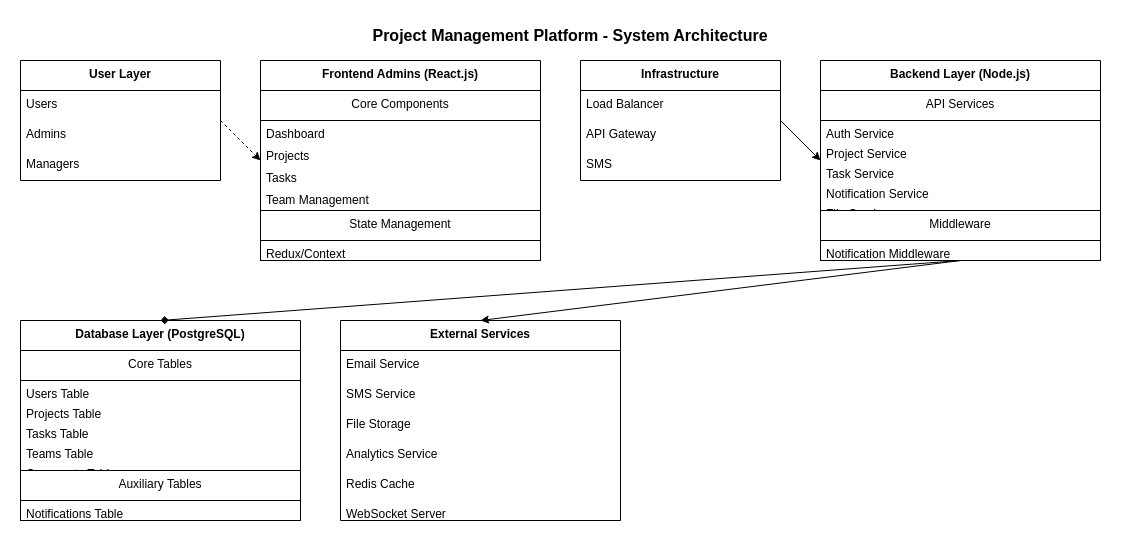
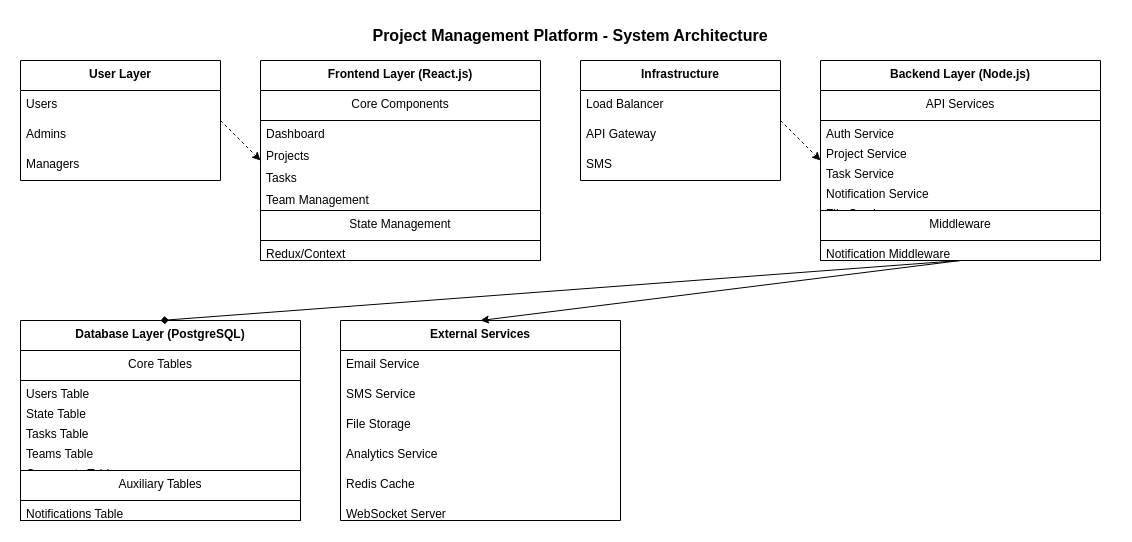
  <mxCell id="0" />
  <mxCell id="1" parent="0" />
  <mxCell id="2" value="User Layer" style="swimlane;fontStyle=1;align=center;verticalAlign=top;childLayout=stackLayout;horizontal=1;startSize=30;horizontalStack=0;resizeParent=1;resizeParentMax=0;resizeLast=0;collapsible=1;marginBottom=0;" vertex="1" parent="1"><mxGeometry x="20" y="60" width="200" height="120" as="geometry" /></mxCell>
  <mxCell id="3" value="Users" style="text;strokeColor=none;fillColor=none;align=left;verticalAlign=top;spacingLeft=4;spacingRight=4;overflow=hidden;rotatable=0;points=[[0,0.5],[1,0.5]];portConstraint=eastwest;" vertex="1" parent="2"><mxGeometry y="30" width="200" height="30" as="geometry" /></mxCell>
  <mxCell id="4" value="Admins" style="text;strokeColor=none;fillColor=none;align=left;verticalAlign=top;spacingLeft=4;spacingRight=4;overflow=hidden;rotatable=0;points=[[0,0.5],[1,0.5]];portConstraint=eastwest;" vertex="1" parent="2"><mxGeometry y="60" width="200" height="30" as="geometry" /></mxCell>
  <mxCell id="5" value="Managers" style="text;strokeColor=none;fillColor=none;align=left;verticalAlign=top;spacingLeft=4;spacingRight=4;overflow=hidden;rotatable=0;points=[[0,0.5],[1,0.5]];portConstraint=eastwest;" vertex="1" parent="2"><mxGeometry y="90" width="200" height="30" as="geometry" /></mxCell>
- <mxCell id="6" value="Frontend Admins (React.js)" style="swimlane;fontStyle=1;align=center;verticalAlign=top;childLayout=stackLayout;horizontal=1;startSize=30;horizontalStack=0;resizeParent=1;resizeParentMax=0;resizeLast=0;collapsible=1;marginBottom=0;" vertex="1" parent="1"><mxGeometry x="260" y="60" width="280" height="200" as="geometry" /></mxCell>
+ <mxCell id="6" value="Frontend Layer (React.js)" style="swimlane;fontStyle=1;align=center;verticalAlign=top;childLayout=stackLayout;horizontal=1;startSize=30;horizontalStack=0;resizeParent=1;resizeParentMax=0;resizeLast=0;collapsible=1;marginBottom=0;" vertex="1" parent="1"><mxGeometry x="260" y="60" width="280" height="200" as="geometry" /></mxCell>
  <mxCell id="7" value="Core Components" style="swimlane;fontStyle=0;align=center;verticalAlign=top;childLayout=stackLayout;horizontal=1;startSize=30;horizontalStack=0;resizeParent=1;resizeParentMax=0;resizeLast=0;collapsible=1;marginBottom=0;" vertex="1" parent="6"><mxGeometry y="30" width="280" height="120" as="geometry" /></mxCell>
  <mxCell id="8" value="Dashboard" style="text;strokeColor=none;fillColor=none;align=left;verticalAlign=top;spacingLeft=4;spacingRight=4;overflow=hidden;rotatable=0;points=[[0,0.5],[1,0.5]];portConstraint=eastwest;" vertex="1" parent="7"><mxGeometry y="30" width="280" height="22" as="geometry" /></mxCell>
  <mxCell id="9" value="Projects" style="text;strokeColor=none;fillColor=none;align=left;verticalAlign=top;spacingLeft=4;spacingRight=4;overflow=hidden;rotatable=0;points=[[0,0.5],[1,0.5]];portConstraint=eastwest;" vertex="1" parent="7"><mxGeometry y="52" width="280" height="22" as="geometry" /></mxCell>
  <mxCell id="10" value="Tasks" style="text;strokeColor=none;fillColor=none;align=left;verticalAlign=top;spacingLeft=4;spacingRight=4;overflow=hidden;rotatable=0;points=[[0,0.5],[1,0.5]];portConstraint=eastwest;" vertex="1" parent="7"><mxGeometry y="74" width="280" height="22" as="geometry" /></mxCell>
  <mxCell id="11" value="Team Management" style="text;strokeColor=none;fillColor=none;align=left;verticalAlign=top;spacingLeft=4;spacingRight=4;overflow=hidden;rotatable=0;points=[[0,0.5],[1,0.5]];portConstraint=eastwest;" vertex="1" parent="7"><mxGeometry y="96" width="280" height="24" as="geometry" /></mxCell>
  <mxCell id="12" value="State Management" style="swimlane;fontStyle=0;align=center;verticalAlign=top;childLayout=stackLayout;horizontal=1;startSize=30;horizontalStack=0;resizeParent=1;resizeParentMax=0;resizeLast=0;collapsible=1;marginBottom=0;" vertex="1" parent="6"><mxGeometry y="150" width="280" height="50" as="geometry" /></mxCell>
  <mxCell id="13" value="Redux/Context" style="text;strokeColor=none;fillColor=none;align=left;verticalAlign=top;spacingLeft=4;spacingRight=4;overflow=hidden;rotatable=0;points=[[0,0.5],[1,0.5]];portConstraint=eastwest;" vertex="1" parent="12"><mxGeometry y="30" width="280" height="20" as="geometry" /></mxCell>
  <mxCell id="14" value="Infrastructure" style="swimlane;fontStyle=1;align=center;verticalAlign=top;childLayout=stackLayout;horizontal=1;startSize=30;horizontalStack=0;resizeParent=1;resizeParentMax=0;resizeLast=0;collapsible=1;marginBottom=0;" vertex="1" parent="1"><mxGeometry x="580" y="60" width="200" height="120" as="geometry" /></mxCell>
  <mxCell id="15" value="Load Balancer" style="text;strokeColor=none;fillColor=none;align=left;verticalAlign=top;spacingLeft=4;spacingRight=4;overflow=hidden;rotatable=0;points=[[0,0.5],[1,0.5]];portConstraint=eastwest;" vertex="1" parent="14"><mxGeometry y="30" width="200" height="30" as="geometry" /></mxCell>
  <mxCell id="16" value="API Gateway" style="text;strokeColor=none;fillColor=none;align=left;verticalAlign=top;spacingLeft=4;spacingRight=4;overflow=hidden;rotatable=0;points=[[0,0.5],[1,0.5]];portConstraint=eastwest;" vertex="1" parent="14"><mxGeometry y="60" width="200" height="30" as="geometry" /></mxCell>
  <mxCell id="17" value="SMS" style="text;strokeColor=none;fillColor=none;align=left;verticalAlign=top;spacingLeft=4;spacingRight=4;overflow=hidden;rotatable=0;points=[[0,0.5],[1,0.5]];portConstraint=eastwest;" vertex="1" parent="14"><mxGeometry y="90" width="200" height="30" as="geometry" /></mxCell>
  <mxCell id="18" value="Backend Layer (Node.js)" style="swimlane;fontStyle=1;align=center;verticalAlign=top;childLayout=stackLayout;horizontal=1;startSize=30;horizontalStack=0;resizeParent=1;resizeParentMax=0;resizeLast=0;collapsible=1;marginBottom=0;" vertex="1" parent="1"><mxGeometry x="820" y="60" width="280" height="200" as="geometry" /></mxCell>
  <mxCell id="19" value="API Services" style="swimlane;fontStyle=0;align=center;verticalAlign=top;childLayout=stackLayout;horizontal=1;startSize=30;horizontalStack=0;resizeParent=1;resizeParentMax=0;resizeLast=0;collapsible=1;marginBottom=0;" vertex="1" parent="18"><mxGeometry y="30" width="280" height="120" as="geometry" /></mxCell>
  <mxCell id="20" value="Auth Service" style="text;strokeColor=none;fillColor=none;align=left;verticalAlign=top;spacingLeft=4;spacingRight=4;overflow=hidden;rotatable=0;points=[[0,0.5],[1,0.5]];portConstraint=eastwest;" vertex="1" parent="19"><mxGeometry y="30" width="280" height="20" as="geometry" /></mxCell>
  <mxCell id="21" value="Project Service" style="text;strokeColor=none;fillColor=none;align=left;verticalAlign=top;spacingLeft=4;spacingRight=4;overflow=hidden;rotatable=0;points=[[0,0.5],[1,0.5]];portConstraint=eastwest;" vertex="1" parent="19"><mxGeometry y="50" width="280" height="20" as="geometry" /></mxCell>
  <mxCell id="22" value="Task Service" style="text;strokeColor=none;fillColor=none;align=left;verticalAlign=top;spacingLeft=4;spacingRight=4;overflow=hidden;rotatable=0;points=[[0,0.5],[1,0.5]];portConstraint=eastwest;" vertex="1" parent="19"><mxGeometry y="70" width="280" height="20" as="geometry" /></mxCell>
  <mxCell id="23" value="Notification Service" style="text;strokeColor=none;fillColor=none;align=left;verticalAlign=top;spacingLeft=4;spacingRight=4;overflow=hidden;rotatable=0;points=[[0,0.5],[1,0.5]];portConstraint=eastwest;" vertex="1" parent="19"><mxGeometry y="90" width="280" height="20" as="geometry" /></mxCell>
  <mxCell id="24" value="File Service" style="text;strokeColor=none;fillColor=none;align=left;verticalAlign=top;spacingLeft=4;spacingRight=4;overflow=hidden;rotatable=0;points=[[0,0.5],[1,0.5]];portConstraint=eastwest;" vertex="1" parent="19"><mxGeometry y="110" width="280" height="10" as="geometry" /></mxCell>
  <mxCell id="25" value="Middleware" style="swimlane;fontStyle=0;align=center;verticalAlign=top;childLayout=stackLayout;horizontal=1;startSize=30;horizontalStack=0;resizeParent=1;resizeParentMax=0;resizeLast=0;collapsible=1;marginBottom=0;" vertex="1" parent="18"><mxGeometry y="150" width="280" height="50" as="geometry" /></mxCell>
  <mxCell id="26" value="Notification Middleware" style="text;strokeColor=none;fillColor=none;align=left;verticalAlign=top;spacingLeft=4;spacingRight=4;overflow=hidden;rotatable=0;points=[[0,0.5],[1,0.5]];portConstraint=eastwest;" vertex="1" parent="25"><mxGeometry y="30" width="280" height="20" as="geometry" /></mxCell>
  <mxCell id="27" value="Database Layer (PostgreSQL)" style="swimlane;fontStyle=1;align=center;verticalAlign=top;childLayout=stackLayout;horizontal=1;startSize=30;horizontalStack=0;resizeParent=1;resizeParentMax=0;resizeLast=0;collapsible=1;marginBottom=0;" vertex="1" parent="1"><mxGeometry x="20" y="320" width="280" height="200" as="geometry" /></mxCell>
  <mxCell id="28" value="Core Tables" style="swimlane;fontStyle=0;align=center;verticalAlign=top;childLayout=stackLayout;horizontal=1;startSize=30;horizontalStack=0;resizeParent=1;resizeParentMax=0;resizeLast=0;collapsible=1;marginBottom=0;" vertex="1" parent="27"><mxGeometry y="30" width="280" height="120" as="geometry" /></mxCell>
  <mxCell id="29" value="Users Table" style="text;strokeColor=none;fillColor=none;align=left;verticalAlign=top;spacingLeft=4;spacingRight=4;overflow=hidden;rotatable=0;points=[[0,0.5],[1,0.5]];portConstraint=eastwest;" vertex="1" parent="28"><mxGeometry y="30" width="280" height="20" as="geometry" /></mxCell>
- <mxCell id="30" value="Projects Table" style="text;strokeColor=none;fillColor=none;align=left;verticalAlign=top;spacingLeft=4;spacingRight=4;overflow=hidden;rotatable=0;points=[[0,0.5],[1,0.5]];portConstraint=eastwest;" vertex="1" parent="28"><mxGeometry y="50" width="280" height="20" as="geometry" /></mxCell>
+ <mxCell id="30" value="State Table" style="text;strokeColor=none;fillColor=none;align=left;verticalAlign=top;spacingLeft=4;spacingRight=4;overflow=hidden;rotatable=0;points=[[0,0.5],[1,0.5]];portConstraint=eastwest;" vertex="1" parent="28"><mxGeometry y="50" width="280" height="20" as="geometry" /></mxCell>
  <mxCell id="31" value="Tasks Table" style="text;strokeColor=none;fillColor=none;align=left;verticalAlign=top;spacingLeft=4;spacingRight=4;overflow=hidden;rotatable=0;points=[[0,0.5],[1,0.5]];portConstraint=eastwest;" vertex="1" parent="28"><mxGeometry y="70" width="280" height="20" as="geometry" /></mxCell>
  <mxCell id="32" value="Teams Table" style="text;strokeColor=none;fillColor=none;align=left;verticalAlign=top;spacingLeft=4;spacingRight=4;overflow=hidden;rotatable=0;points=[[0,0.5],[1,0.5]];portConstraint=eastwest;" vertex="1" parent="28"><mxGeometry y="90" width="280" height="20" as="geometry" /></mxCell>
  <mxCell id="33" value="Comments Table" style="text;strokeColor=none;fillColor=none;align=left;verticalAlign=top;spacingLeft=4;spacingRight=4;overflow=hidden;rotatable=0;points=[[0,0.5],[1,0.5]];portConstraint=eastwest;" vertex="1" parent="28"><mxGeometry y="110" width="280" height="10" as="geometry" /></mxCell>
  <mxCell id="34" value="Auxiliary Tables" style="swimlane;fontStyle=0;align=center;verticalAlign=top;childLayout=stackLayout;horizontal=1;startSize=30;horizontalStack=0;resizeParent=1;resizeParentMax=0;resizeLast=0;collapsible=1;marginBottom=0;" vertex="1" parent="27"><mxGeometry y="150" width="280" height="50" as="geometry" /></mxCell>
  <mxCell id="35" value="Notifications Table" style="text;strokeColor=none;fillColor=none;align=left;verticalAlign=top;spacingLeft=4;spacingRight=4;overflow=hidden;rotatable=0;points=[[0,0.5],[1,0.5]];portConstraint=eastwest;" vertex="1" parent="34"><mxGeometry y="30" width="280" height="20" as="geometry" /></mxCell>
  <mxCell id="36" value="External Services" style="swimlane;fontStyle=1;align=center;verticalAlign=top;childLayout=stackLayout;horizontal=1;startSize=30;horizontalStack=0;resizeParent=1;resizeParentMax=0;resizeLast=0;collapsible=1;marginBottom=0;" vertex="1" parent="1"><mxGeometry x="340" y="320" width="280" height="200" as="geometry" /></mxCell>
  <mxCell id="37" value="Email Service" style="text;strokeColor=none;fillColor=none;align=left;verticalAlign=top;spacingLeft=4;spacingRight=4;overflow=hidden;rotatable=0;points=[[0,0.5],[1,0.5]];portConstraint=eastwest;" vertex="1" parent="36"><mxGeometry y="30" width="280" height="30" as="geometry" /></mxCell>
  <mxCell id="38" value="SMS Service" style="text;strokeColor=none;fillColor=none;align=left;verticalAlign=top;spacingLeft=4;spacingRight=4;overflow=hidden;rotatable=0;points=[[0,0.5],[1,0.5]];portConstraint=eastwest;" vertex="1" parent="36"><mxGeometry y="60" width="280" height="30" as="geometry" /></mxCell>
  <mxCell id="39" value="File Storage" style="text;strokeColor=none;fillColor=none;align=left;verticalAlign=top;spacingLeft=4;spacingRight=4;overflow=hidden;rotatable=0;points=[[0,0.5],[1,0.5]];portConstraint=eastwest;" vertex="1" parent="36"><mxGeometry y="90" width="280" height="30" as="geometry" /></mxCell>
  <mxCell id="40" value="Analytics Service" style="text;strokeColor=none;fillColor=none;align=left;verticalAlign=top;spacingLeft=4;spacingRight=4;overflow=hidden;rotatable=0;points=[[0,0.5],[1,0.5]];portConstraint=eastwest;" vertex="1" parent="36"><mxGeometry y="120" width="280" height="30" as="geometry" /></mxCell>
  <mxCell id="41" value="Redis Cache" style="text;strokeColor=none;fillColor=none;align=left;verticalAlign=top;spacingLeft=4;spacingRight=4;overflow=hidden;rotatable=0;points=[[0,0.5],[1,0.5]];portConstraint=eastwest;" vertex="1" parent="36"><mxGeometry y="150" width="280" height="30" as="geometry" /></mxCell>
  <mxCell id="42" value="WebSocket Server" style="text;strokeColor=none;fillColor=none;align=left;verticalAlign=top;spacingLeft=4;spacingRight=4;overflow=hidden;rotatable=0;points=[[0,0.5],[1,0.5]];portConstraint=eastwest;" vertex="1" parent="36"><mxGeometry y="180" width="280" height="20" as="geometry" /></mxCell>
  <mxCell id="43" value="" style="endArrow=classic;html=1;rounded=0;exitX=1;exitY=0.5;exitDx=0;exitDy=0;entryX=0;entryY=0.5;entryDx=0;entryDy=0;dashed=1;" edge="1" parent="1" source="2" target="6"><mxGeometry width="50" height="50" relative="1" as="geometry"><mxPoint x="270" y="120" as="sourcePoint" /><mxPoint x="320" y="70" as="targetPoint" /></mxGeometry></mxCell>
- <mxCell id="44" value="" style="endArrow=classic;html=1;rounded=0;exitX=1;exitY=0.5;exitDx=0;exitDy=0;entryX=0;entryY=0.5;entryDx=0;entryDy=0;" edge="1" parent="1" source="14" target="18"><mxGeometry width="50" height="50" relative="1" as="geometry"><mxPoint x="810" y="160" as="sourcePoint" /><mxPoint x="860" y="160" as="targetPoint" /></mxGeometry></mxCell>
+ <mxCell id="44" value="" style="endArrow=classic;html=1;rounded=0;exitX=1;exitY=0.5;exitDx=0;exitDy=0;entryX=0;entryY=0.5;entryDx=0;entryDy=0;dashed=1;" edge="1" parent="1" source="14" target="18"><mxGeometry width="50" height="50" relative="1" as="geometry"><mxPoint x="810" y="160" as="sourcePoint" /><mxPoint x="860" y="160" as="targetPoint" /></mxGeometry></mxCell>
  <mxCell id="45" value="" style="endArrow=diamond;html=1;rounded=0;exitX=0.5;exitY=1;exitDx=0;exitDy=0;entryX=0.5;entryY=0;entryDx=0;entryDy=0;" edge="1" parent="1" source="18" target="27"><mxGeometry width="50" height="50" relative="1" as="geometry"><mxPoint x="960" y="290" as="sourcePoint" /><mxPoint x="160" y="340" as="targetPoint" /></mxGeometry></mxCell>
  <mxCell id="46" value="" style="endArrow=classic;html=1;rounded=0;exitX=0.5;exitY=1;exitDx=0;exitDy=0;entryX=0.5;entryY=0;entryDx=0;entryDy=0;" edge="1" parent="1" source="18" target="36"><mxGeometry width="50" height="50" relative="1" as="geometry"><mxPoint x="960" y="290" as="sourcePoint" /><mxPoint x="480" y="340" as="targetPoint" /></mxGeometry></mxCell>
  <mxCell id="47" value="Project Management Platform - System Architecture" style="text;html=1;strokeColor=none;fillColor=none;align=center;verticalAlign=middle;whiteSpace=wrap;rounded=0;fontSize=16;fontStyle=1;" vertex="1" parent="1"><mxGeometry x="30" y="20" width="1080" height="30" as="geometry" /></mxCell>
